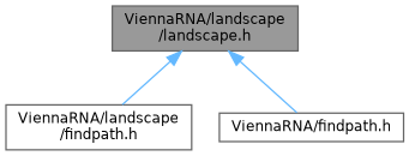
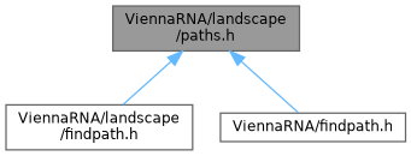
  digraph {
    node [color=grey40 fillcolor=white fontname=Helvetica fontsize=10 shape=box style=filled]
    edge [color=steelblue1 dir=back fontname=Helvetica fontsize=10 labelfontname=Helvetica labelfontsize=10 style=solid]
-   n1 [color=gray40 fillcolor=grey60 fontcolor=black height=0.2 label="ViennaRNA/landscape\l/landscape.h" width=0.4]
+   n1 [color=gray40 fillcolor=grey60 fontcolor=black height=0.2 label="ViennaRNA/landscape\l/paths.h" width=0.4]
    n2 [height=0.2 label="ViennaRNA/landscape\l/findpath.h" width=0.4]
    n3 [height=0.2 label="ViennaRNA/findpath.h" width=0.4]
    n1 -> n2
    n1 -> n3
  }
